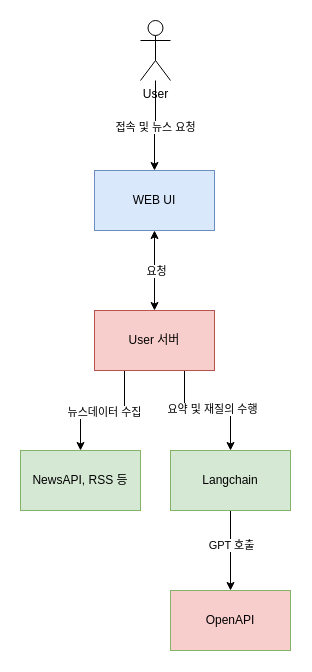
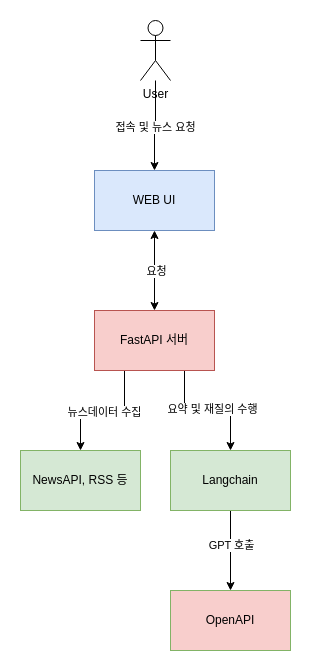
  <mxCell id="0" />
  <mxCell id="1" parent="0" />
  <mxCell id="2" style="edgeStyle=orthogonalEdgeStyle;rounded=0;orthogonalLoop=1;jettySize=auto;html=1;entryX=0.5;entryY=0;entryDx=0;entryDy=0;" edge="1" parent="1" source="4" target="7"><mxGeometry relative="1" as="geometry" /></mxCell>
  <mxCell id="3" value="접속 및 뉴스 요청" style="edgeLabel;html=1;align=center;verticalAlign=middle;resizable=0;points=[];" vertex="1" connectable="0" parent="2"><mxGeometry x="0.043" relative="1" as="geometry"><mxPoint as="offset" /></mxGeometry></mxCell>
  <mxCell id="4" value="User" style="shape=umlActor;verticalLabelPosition=bottom;verticalAlign=top;html=1;outlineConnect=0;" vertex="1" parent="1"><mxGeometry x="140" y="20" width="30" height="60" as="geometry" /></mxCell>
  <mxCell id="5" style="edgeStyle=orthogonalEdgeStyle;rounded=0;orthogonalLoop=1;jettySize=auto;html=1;exitX=0.5;exitY=1;exitDx=0;exitDy=0;entryX=0.5;entryY=0;entryDx=0;entryDy=0;startArrow=classic;startFill=1;" edge="1" parent="1" source="7" target="12"><mxGeometry relative="1" as="geometry" /></mxCell>
  <mxCell id="6" value="요청" style="edgeLabel;html=1;align=center;verticalAlign=middle;resizable=0;points=[];" vertex="1" connectable="0" parent="5"><mxGeometry x="0.007" y="1" relative="1" as="geometry"><mxPoint as="offset" /></mxGeometry></mxCell>
  <mxCell id="7" value="WEB UI" style="rounded=0;whiteSpace=wrap;html=1;fillColor=#dae8fc;strokeColor=#6c8ebf;" vertex="1" parent="1"><mxGeometry x="94" y="170" width="120" height="60" as="geometry" /></mxCell>
  <mxCell id="8" style="edgeStyle=orthogonalEdgeStyle;rounded=0;orthogonalLoop=1;jettySize=auto;html=1;exitX=0.25;exitY=1;exitDx=0;exitDy=0;entryX=0.5;entryY=0;entryDx=0;entryDy=0;" edge="1" parent="1" source="12" target="13"><mxGeometry relative="1" as="geometry" /></mxCell>
  <mxCell id="9" value="뉴스데이터 수집" style="edgeLabel;html=1;align=center;verticalAlign=middle;resizable=0;points=[];" vertex="1" connectable="0" parent="8"><mxGeometry x="-0.016" y="1" relative="1" as="geometry"><mxPoint as="offset" /></mxGeometry></mxCell>
  <mxCell id="10" style="edgeStyle=orthogonalEdgeStyle;rounded=0;orthogonalLoop=1;jettySize=auto;html=1;exitX=0.75;exitY=1;exitDx=0;exitDy=0;" edge="1" parent="1" source="12" target="16"><mxGeometry relative="1" as="geometry" /></mxCell>
  <mxCell id="11" value="요약 및 재질의 수행" style="edgeLabel;html=1;align=center;verticalAlign=middle;resizable=0;points=[];" vertex="1" connectable="0" parent="10"><mxGeometry x="0.056" y="2" relative="1" as="geometry"><mxPoint as="offset" /></mxGeometry></mxCell>
- <mxCell id="12" value="User 서버" style="rounded=0;whiteSpace=wrap;html=1;fillColor=#f8cecc;strokeColor=#b85450;" vertex="1" parent="1"><mxGeometry x="94" y="310" width="120" height="60" as="geometry" /></mxCell>
+ <mxCell id="12" value="FastAPI 서버" style="rounded=0;whiteSpace=wrap;html=1;fillColor=#f8cecc;strokeColor=#b85450;" vertex="1" parent="1"><mxGeometry x="94" y="310" width="120" height="60" as="geometry" /></mxCell>
  <mxCell id="13" value="NewsAPI, RSS 등" style="rounded=0;whiteSpace=wrap;html=1;fillColor=#d5e8d4;strokeColor=#82b366;" vertex="1" parent="1"><mxGeometry x="20" y="450" width="120" height="60" as="geometry" /></mxCell>
  <mxCell id="14" style="edgeStyle=orthogonalEdgeStyle;rounded=0;orthogonalLoop=1;jettySize=auto;html=1;exitX=0.5;exitY=1;exitDx=0;exitDy=0;entryX=0.5;entryY=0;entryDx=0;entryDy=0;" edge="1" parent="1" source="16" target="17"><mxGeometry relative="1" as="geometry" /></mxCell>
  <mxCell id="15" value="GPT 호출" style="edgeLabel;html=1;align=center;verticalAlign=middle;resizable=0;points=[];" vertex="1" connectable="0" parent="14"><mxGeometry x="-0.158" relative="1" as="geometry"><mxPoint as="offset" /></mxGeometry></mxCell>
  <mxCell id="16" value="Langchain" style="rounded=0;whiteSpace=wrap;html=1;fillColor=#d5e8d4;strokeColor=#82b366;" vertex="1" parent="1"><mxGeometry x="170" y="450" width="120" height="60" as="geometry" /></mxCell>
  <mxCell id="17" value="OpenAPI" style="rounded=0;whiteSpace=wrap;html=1;fillColor=#f8cecc;strokeColor=#82b366;" vertex="1" parent="1"><mxGeometry x="170" y="590" width="120" height="60" as="geometry" /></mxCell>
